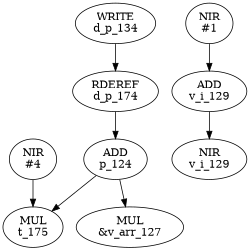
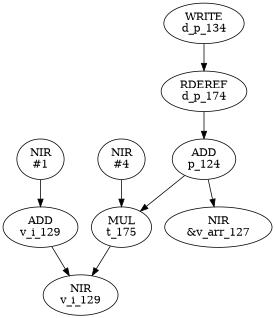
  digraph {
    n1 [label="NIR\n#4\n"]
    n2 [label="MUL\nt_175\n"]
    n3 [label="NIR\nv_i_129\n"]
-   n4 [label="MUL\n&v_arr_127\n"]
+   n4 [label="NIR\n&v_arr_127\n"]
    n5 [label="ADD\np_124\n"]
    n6 [label="RDEREF\nd_p_174\n"]
    n7 [label="WRITE\nd_p_134\n"]
    n8 [label="NIR\n#1\n"]
    n9 [label="ADD\nv_i_129\n"]
    n1 -> n2
+   n2 -> n3
    n5 -> n2
    n5 -> n4
    n6 -> n5
    n7 -> n6
    n8 -> n9
    n9 -> n3
  }
